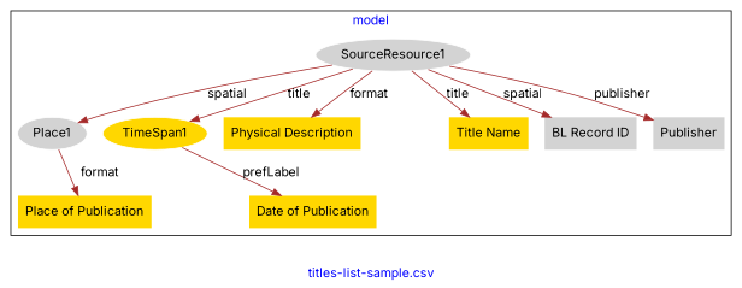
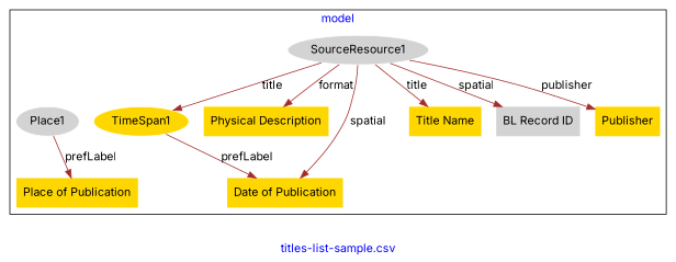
  digraph {
    fontcolor=blue
    fontname=Inter
    label="titles-list-sample.csv"
    remincross=true
    node [fillcolor=gold fontname=Inter style=filled shape=plaintext]
    edge [color=brown fontcolor=black fontname=Inter]
    n1 [color=white fillcolor=lightgray label=SourceResource1 shape=""]
    n2 [color=white fillcolor=lightgray label=Place1 shape=""]
    n3 [color=white label=TimeSpan1 shape=""]
    n4 [label="Physical Description"]
    n5 [label="Date of Publication"]
    n6 [label="Title Name"]
    n7 [fillcolor=lightgray label="BL Record ID"]
-   n8 [fillcolor=lightgray label=Publisher]
+   n8 [label=Publisher]
    n9 [label="Place of Publication"]
    subgraph cluster_1 {
      label=model
      n1
      n2
      n3
      n4
      n5
      n6
      n7
      n8
      n9
    }
-   n1 -> n2 [label=spatial]
+   n1 -> n5 [label=spatial]
    n1 -> n3 [label=title]
    n1 -> n4 [label=format]
    n1 -> n6 [label=title]
    n1 -> n7 [label=spatial]
    n1 -> n8 [label=publisher]
-   n2 -> n9 [label=format]
+   n2 -> n9 [label=prefLabel]
    n3 -> n5 [label=prefLabel]
  }
